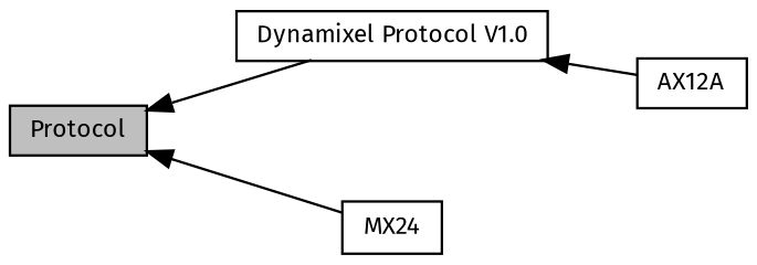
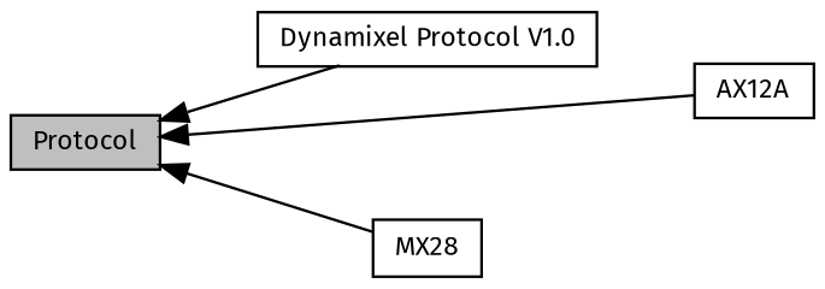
  digraph {
    fontname="Fira Sans"
    rankdir=LR
    node [color=black fillcolor=white fontname="Fira Sans" fontsize=10 shape=record style=filled]
    edge [dir=back fontname="Fira Sans" fontsize=10 labelfontname=Helvetica labelfontsize=10 shape=plaintext style=solid]
    n1 [height=0.2 label="Dynamixel Protocol V1.0" width=0.4]
    n2 [height=0.2 label=AX12A width=0.4]
-   n3 [height=0.2 label=MX24 width=0.4]
+   n3 [height=0.2 label=MX28 width=0.4]
    n4 [fillcolor=grey75 fontcolor=black height=0.2 label=Protocol width=0.4]
    n4 -> n1
-   n1 -> n2
+   n4 -> n2
    n4 -> n3
  }
